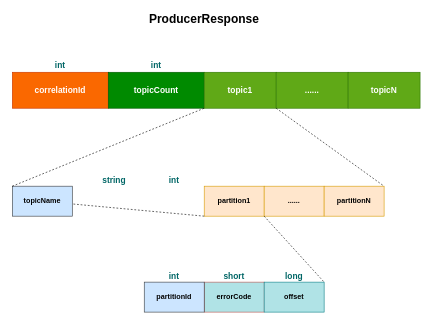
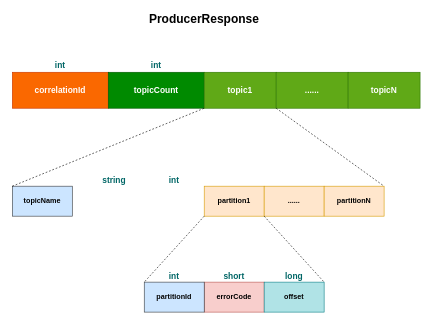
  <mxCell id="0" />
  <mxCell id="1" parent="0" />
  <mxCell id="2" value="correlationId" style="rounded=0;whiteSpace=wrap;html=1;fontSize=14;fillColor=#fa6800;strokeColor=#C73500;fontColor=#ffffff;fontStyle=1" vertex="1" parent="1"><mxGeometry x="20" y="120" width="160" height="60" as="geometry" /></mxCell>
  <mxCell id="3" value="topicCount" style="rounded=0;whiteSpace=wrap;html=1;fontSize=14;fillColor=#008a00;strokeColor=#005700;fontColor=#ffffff;fontStyle=1" vertex="1" parent="1"><mxGeometry x="180" y="120" width="160" height="60" as="geometry" /></mxCell>
  <mxCell id="4" value="topic1" style="rounded=0;whiteSpace=wrap;html=1;fontSize=14;fillColor=#60a917;strokeColor=#2D7600;fontColor=#ffffff;fontStyle=1" vertex="1" parent="1"><mxGeometry x="340" y="120" width="120" height="60" as="geometry" /></mxCell>
  <mxCell id="5" value="......" style="rounded=0;whiteSpace=wrap;html=1;fontSize=14;fillColor=#60a917;strokeColor=#2D7600;fontColor=#ffffff;fontStyle=1" vertex="1" parent="1"><mxGeometry x="460" y="120" width="120" height="60" as="geometry" /></mxCell>
  <mxCell id="6" value="topicN" style="rounded=0;whiteSpace=wrap;html=1;fontSize=14;fillColor=#60a917;strokeColor=#2D7600;fontColor=#ffffff;fontStyle=1" vertex="1" parent="1"><mxGeometry x="580" y="120" width="120" height="60" as="geometry" /></mxCell>
  <mxCell id="7" value="int" style="text;html=1;strokeColor=none;fillColor=none;align=center;verticalAlign=middle;whiteSpace=wrap;rounded=0;fontSize=14;fontStyle=1;fontColor=#006666;" vertex="1" parent="1"><mxGeometry x="80" y="98" width="40" height="20" as="geometry" /></mxCell>
  <mxCell id="8" value="int" style="text;html=1;strokeColor=none;fillColor=none;align=center;verticalAlign=middle;whiteSpace=wrap;rounded=0;fontSize=14;fontStyle=1;fontColor=#006666;" vertex="1" parent="1"><mxGeometry x="240" y="98" width="40" height="20" as="geometry" /></mxCell>
  <mxCell id="9" value="topicName" style="rounded=0;whiteSpace=wrap;html=1;fillColor=#cce5ff;strokeColor=#36393d;fontStyle=1" vertex="1" parent="1"><mxGeometry x="20" y="310" width="100" height="50" as="geometry" /></mxCell>
  <mxCell id="10" value="partition1" style="rounded=0;whiteSpace=wrap;html=1;fillColor=#ffe6cc;strokeColor=#d79b00;fontStyle=1" vertex="1" parent="1"><mxGeometry x="340" y="310" width="100" height="50" as="geometry" /></mxCell>
  <mxCell id="11" value="......" style="rounded=0;whiteSpace=wrap;html=1;fillColor=#ffe6cc;strokeColor=#d79b00;fontStyle=1" vertex="1" parent="1"><mxGeometry x="440" y="310" width="100" height="50" as="geometry" /></mxCell>
  <mxCell id="12" value="partitionN" style="rounded=0;whiteSpace=wrap;html=1;fillColor=#ffe6cc;strokeColor=#d79b00;fontStyle=1" vertex="1" parent="1"><mxGeometry x="540" y="310" width="100" height="50" as="geometry" /></mxCell>
  <mxCell id="13" value="int" style="text;html=1;strokeColor=none;fillColor=none;align=center;verticalAlign=middle;whiteSpace=wrap;rounded=0;fontSize=14;fontStyle=1;fontColor=#006666;" vertex="1" parent="1"><mxGeometry x="270" y="290" width="40" height="20" as="geometry" /></mxCell>
  <mxCell id="14" value="string" style="text;html=1;strokeColor=none;fillColor=none;align=center;verticalAlign=middle;whiteSpace=wrap;rounded=0;fontSize=14;fontStyle=1;fontColor=#006666;" vertex="1" parent="1"><mxGeometry x="170" y="290" width="40" height="20" as="geometry" /></mxCell>
- <mxCell id="15" value="errorCode" style="rounded=0;whiteSpace=wrap;html=1;fontStyle=1;fillColor=#b0e3e6;strokeColor=#b85450;" vertex="1" parent="1"><mxGeometry x="340" y="470" width="100" height="50" as="geometry" /></mxCell>
+ <mxCell id="15" value="errorCode" style="rounded=0;whiteSpace=wrap;html=1;fontStyle=1;fillColor=#f8cecc;strokeColor=#b85450;" vertex="1" parent="1"><mxGeometry x="340" y="470" width="100" height="50" as="geometry" /></mxCell>
  <mxCell id="16" value="partitionId" style="rounded=0;whiteSpace=wrap;html=1;fontStyle=1;fillColor=#cce5ff;strokeColor=#36393d;" vertex="1" parent="1"><mxGeometry x="240" y="470" width="100" height="50" as="geometry" /></mxCell>
  <mxCell id="17" value="short" style="text;html=1;strokeColor=none;fillColor=none;align=center;verticalAlign=middle;whiteSpace=wrap;rounded=0;fontSize=14;fontStyle=1;fontColor=#006666;" vertex="1" parent="1"><mxGeometry x="370" y="450" width="40" height="20" as="geometry" /></mxCell>
  <mxCell id="18" value="int" style="text;html=1;strokeColor=none;fillColor=none;align=center;verticalAlign=middle;whiteSpace=wrap;rounded=0;fontSize=14;fontStyle=1;fontColor=#006666;" vertex="1" parent="1"><mxGeometry x="270" y="450" width="40" height="20" as="geometry" /></mxCell>
  <mxCell id="19" value="offset" style="rounded=0;whiteSpace=wrap;html=1;fontStyle=1;fillColor=#b0e3e6;strokeColor=#0e8088;" vertex="1" parent="1"><mxGeometry x="440" y="470" width="100" height="50" as="geometry" /></mxCell>
  <mxCell id="20" value="long" style="text;html=1;strokeColor=none;fillColor=none;align=center;verticalAlign=middle;whiteSpace=wrap;rounded=0;fontSize=14;fontStyle=1;fontColor=#006666;" vertex="1" parent="1"><mxGeometry x="470" y="450" width="40" height="20" as="geometry" /></mxCell>
  <mxCell id="21" value="" style="endArrow=none;dashed=1;html=1;fontSize=20;exitX=0;exitY=0;exitDx=0;exitDy=0;entryX=1;entryY=1;entryDx=0;entryDy=0;" edge="1" parent="1" source="9" target="3"><mxGeometry width="50" height="50" relative="1" as="geometry"><mxPoint x="570" y="260" as="sourcePoint" /><mxPoint x="620" y="210" as="targetPoint" /></mxGeometry></mxCell>
  <mxCell id="22" value="" style="endArrow=none;dashed=1;html=1;fontSize=20;exitX=0;exitY=1;exitDx=0;exitDy=0;entryX=1;entryY=0;entryDx=0;entryDy=0;" edge="1" parent="1" source="5" target="12"><mxGeometry width="50" height="50" relative="1" as="geometry"><mxPoint x="570" y="260" as="sourcePoint" /><mxPoint x="620" y="210" as="targetPoint" /></mxGeometry></mxCell>
- <mxCell id="23" value="" style="endArrow=none;dashed=1;html=1;fontSize=20;exitX=0;exitY=1;exitDx=0;exitDy=0;" edge="1" parent="1" source="10" target="9"><mxGeometry width="50" height="50" relative="1" as="geometry"><mxPoint x="450" y="260" as="sourcePoint" /><mxPoint x="500" y="210" as="targetPoint" /></mxGeometry></mxCell>
+ <mxCell id="23" value="" style="endArrow=none;dashed=1;html=1;fontSize=20;exitX=0;exitY=1;exitDx=0;exitDy=0;entryX=0;entryY=0;entryDx=0;entryDy=0;" edge="1" parent="1" source="10" target="16"><mxGeometry width="50" height="50" relative="1" as="geometry"><mxPoint x="450" y="260" as="sourcePoint" /><mxPoint x="500" y="210" as="targetPoint" /></mxGeometry></mxCell>
  <mxCell id="24" value="" style="endArrow=none;dashed=1;html=1;fontSize=20;exitX=0;exitY=1;exitDx=0;exitDy=0;entryX=1;entryY=0;entryDx=0;entryDy=0;" edge="1" parent="1" source="11" target="19"><mxGeometry width="50" height="50" relative="1" as="geometry"><mxPoint x="450" y="260" as="sourcePoint" /><mxPoint x="1270" y="510" as="targetPoint" /></mxGeometry></mxCell>
  <mxCell id="25" value="ProducerResponse" style="text;html=1;strokeColor=none;fillColor=none;align=center;verticalAlign=middle;whiteSpace=wrap;rounded=0;fontSize=20;fontStyle=1" vertex="1" parent="1"><mxGeometry x="200" y="20" width="280" height="20" as="geometry" /></mxCell>
